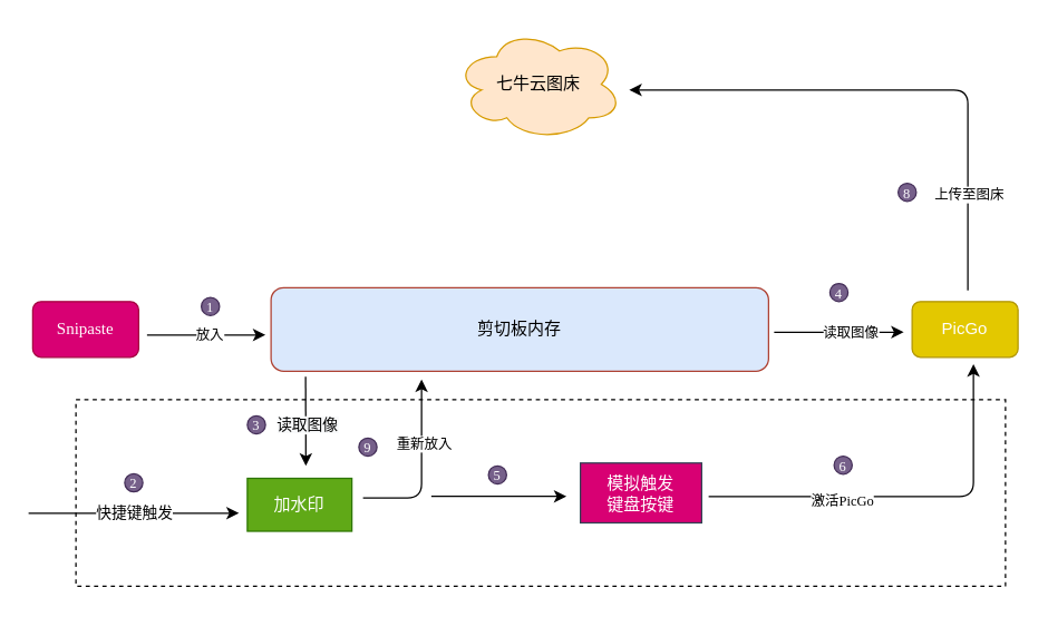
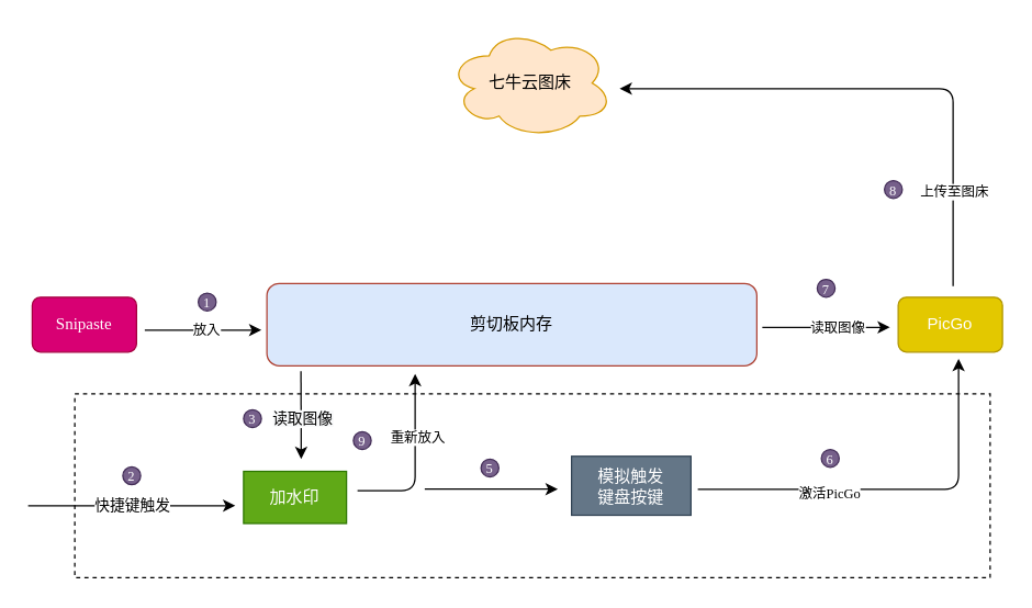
  <mxCell id="0" />
  <mxCell id="1" parent="0" />
  <mxCell id="2" value="" style="rounded=0;whiteSpace=wrap;html=1;fillColor=none;fontFamily=Times New Roman;fontSize=10;dashed=1;" vertex="1" parent="1"><mxGeometry x="54" y="286.5" width="667" height="134" as="geometry" /></mxCell>
  <mxCell id="3" value="Snipaste" style="rounded=1;whiteSpace=wrap;html=1;fontFamily=Comic Sans MS;fillColor=#d80073;strokeColor=#A50040;fontColor=#ffffff;" vertex="1" parent="1"><mxGeometry x="23" y="216" width="76" height="40" as="geometry" /></mxCell>
  <mxCell id="4" value="PicGo" style="rounded=1;whiteSpace=wrap;html=1;fillColor=#e3c800;strokeColor=#B09500;fontColor=#ffffff;" vertex="1" parent="1"><mxGeometry x="654" y="216" width="76" height="40" as="geometry" /></mxCell>
  <mxCell id="5" value="七牛云图床" style="ellipse;shape=cloud;whiteSpace=wrap;html=1;fontFamily=Times New Roman;fillColor=#ffe6cc;strokeColor=#d79b00;" vertex="1" parent="1"><mxGeometry x="326" y="20" width="120" height="80" as="geometry" /></mxCell>
  <mxCell id="6" value="剪切板内存" style="rounded=1;whiteSpace=wrap;html=1;fillColor=#dae8fc;fontFamily=Times New Roman;strokeColor=#ae4132;" vertex="1" parent="1"><mxGeometry x="194" y="206" width="357" height="60" as="geometry" /></mxCell>
  <mxCell id="7" value="&lt;font face=&quot;Comic Sans MS&quot;&gt;加水印&lt;/font&gt;" style="rounded=0;whiteSpace=wrap;html=1;fillColor=#60a917;fontFamily=Times New Roman;strokeColor=#2D7600;fontColor=#ffffff;" vertex="1" parent="1"><mxGeometry x="177" y="343" width="75" height="38" as="geometry" /></mxCell>
  <mxCell id="8" value="" style="endArrow=classic;html=1;fontFamily=Times New Roman;" edge="1" parent="1"><mxGeometry width="50" height="50" relative="1" as="geometry"><mxPoint x="218.8" y="270" as="sourcePoint" /><mxPoint x="219" y="334" as="targetPoint" /></mxGeometry></mxCell>
  <mxCell id="9" value="&lt;span style=&quot;font-size: 11px ; background-color: rgb(248 , 249 , 250)&quot;&gt;读取图像&lt;/span&gt;" style="edgeLabel;html=1;align=center;verticalAlign=middle;resizable=0;points=[];fontSize=10;fontFamily=Times New Roman;" vertex="1" connectable="0" parent="8"><mxGeometry x="-0.125" y="-1" relative="1" as="geometry"><mxPoint x="2.11" y="6" as="offset" /></mxGeometry></mxCell>
  <mxCell id="10" value="" style="endArrow=classic;html=1;fontFamily=Times New Roman;" edge="1" parent="1"><mxGeometry width="50" height="50" relative="1" as="geometry"><mxPoint x="260" y="357" as="sourcePoint" /><mxPoint x="302" y="272" as="targetPoint" /><Array as="points"><mxPoint x="302" y="357" /></Array></mxGeometry></mxCell>
  <mxCell id="11" value="重新放入" style="edgeLabel;html=1;align=center;verticalAlign=middle;resizable=0;points=[];fontSize=10;fontFamily=Times New Roman;" vertex="1" connectable="0" parent="10"><mxGeometry x="0.286" y="-1" relative="1" as="geometry"><mxPoint as="offset" /></mxGeometry></mxCell>
- <mxCell id="12" value="模拟触发&lt;br&gt;键盘按键" style="rounded=0;whiteSpace=wrap;html=1;fillColor=#d80073;fontFamily=Times New Roman;strokeColor=#314354;fontColor=#ffffff;" vertex="1" parent="1"><mxGeometry x="416" y="332" width="87" height="43" as="geometry" /></mxCell>
+ <mxCell id="12" value="模拟触发&lt;br&gt;键盘按键" style="rounded=0;whiteSpace=wrap;html=1;fillColor=#647687;fontFamily=Times New Roman;strokeColor=#314354;fontColor=#ffffff;" vertex="1" parent="1"><mxGeometry x="416" y="332" width="87" height="43" as="geometry" /></mxCell>
  <mxCell id="13" value="" style="endArrow=classic;html=1;fontFamily=Times New Roman;" edge="1" parent="1"><mxGeometry width="50" height="50" relative="1" as="geometry"><mxPoint x="508" y="356" as="sourcePoint" /><mxPoint x="698" y="261" as="targetPoint" /><Array as="points"><mxPoint x="698" y="356" /></Array></mxGeometry></mxCell>
  <mxCell id="14" value="激活PicGo" style="edgeLabel;html=1;align=center;verticalAlign=middle;resizable=0;points=[];fontSize=10;fontFamily=Times New Roman;" vertex="1" connectable="0" parent="13"><mxGeometry x="-0.336" y="-2" relative="1" as="geometry"><mxPoint as="offset" /></mxGeometry></mxCell>
  <mxCell id="15" value="" style="endArrow=classic;html=1;fontFamily=Times New Roman;" edge="1" parent="1"><mxGeometry width="50" height="50" relative="1" as="geometry"><mxPoint x="309" y="355.83" as="sourcePoint" /><mxPoint x="406" y="356" as="targetPoint" /></mxGeometry></mxCell>
  <mxCell id="16" value="1" style="ellipse;whiteSpace=wrap;html=1;aspect=fixed;fillColor=#76608a;fontFamily=Times New Roman;fontSize=10;strokeColor=#432D57;fontColor=#ffffff;" vertex="1" parent="1"><mxGeometry x="144" y="213" width="13" height="13" as="geometry" /></mxCell>
  <mxCell id="17" value="3" style="ellipse;whiteSpace=wrap;html=1;aspect=fixed;fillColor=#76608a;fontFamily=Times New Roman;fontSize=10;strokeColor=#432D57;fontColor=#ffffff;" vertex="1" parent="1"><mxGeometry x="177" y="298" width="13" height="13" as="geometry" /></mxCell>
  <mxCell id="18" value="9" style="ellipse;whiteSpace=wrap;html=1;aspect=fixed;fillColor=#76608a;fontFamily=Times New Roman;fontSize=10;strokeColor=#432D57;fontColor=#ffffff;" vertex="1" parent="1"><mxGeometry x="257" y="314" width="13" height="13" as="geometry" /></mxCell>
  <mxCell id="19" value="5" style="ellipse;whiteSpace=wrap;html=1;aspect=fixed;fillColor=#76608a;fontFamily=Times New Roman;fontSize=10;strokeColor=#432D57;fontColor=#ffffff;" vertex="1" parent="1"><mxGeometry x="350" y="334" width="13" height="13" as="geometry" /></mxCell>
  <mxCell id="20" value="6" style="ellipse;whiteSpace=wrap;html=1;aspect=fixed;fillColor=#76608a;fontFamily=Times New Roman;fontSize=10;strokeColor=#432D57;fontColor=#ffffff;" vertex="1" parent="1"><mxGeometry x="598" y="327" width="13" height="13" as="geometry" /></mxCell>
  <mxCell id="21" value="" style="endArrow=classic;html=1;fontFamily=Times New Roman;" edge="1" parent="1"><mxGeometry width="50" height="50" relative="1" as="geometry"><mxPoint x="105" y="240" as="sourcePoint" /><mxPoint x="190" y="240" as="targetPoint" /></mxGeometry></mxCell>
  <mxCell id="22" value="放入" style="edgeLabel;html=1;align=center;verticalAlign=middle;resizable=0;points=[];fontSize=10;fontFamily=Times New Roman;" vertex="1" connectable="0" parent="21"><mxGeometry x="0.042" y="1" relative="1" as="geometry"><mxPoint as="offset" /></mxGeometry></mxCell>
  <mxCell id="23" value="" style="endArrow=classic;html=1;fontFamily=Times New Roman;" edge="1" parent="1"><mxGeometry width="50" height="50" relative="1" as="geometry"><mxPoint x="694" y="208" as="sourcePoint" /><mxPoint x="451" y="64" as="targetPoint" /><Array as="points"><mxPoint x="694" y="64" /></Array></mxGeometry></mxCell>
  <mxCell id="24" value="上传至图床" style="edgeLabel;html=1;align=center;verticalAlign=middle;resizable=0;points=[];fontSize=10;fontFamily=Times New Roman;" vertex="1" connectable="0" parent="23"><mxGeometry x="-0.639" relative="1" as="geometry"><mxPoint as="offset" /></mxGeometry></mxCell>
  <mxCell id="25" value="" style="endArrow=classic;html=1;fontFamily=Times New Roman;" edge="1" parent="1"><mxGeometry width="50" height="50" relative="1" as="geometry"><mxPoint x="555" y="238" as="sourcePoint" /><mxPoint x="648" y="238" as="targetPoint" /></mxGeometry></mxCell>
  <mxCell id="26" value="读取图像" style="edgeLabel;html=1;align=center;verticalAlign=middle;resizable=0;points=[];fontSize=10;fontFamily=Times New Roman;" vertex="1" connectable="0" parent="25"><mxGeometry x="0.042" y="1" relative="1" as="geometry"><mxPoint x="6.67" as="offset" /></mxGeometry></mxCell>
- <mxCell id="27" value="4" style="ellipse;whiteSpace=wrap;html=1;aspect=fixed;fillColor=#76608a;fontFamily=Times New Roman;fontSize=10;strokeColor=#432D57;fontColor=#ffffff;" vertex="1" parent="1"><mxGeometry x="595" y="203" width="13" height="13" as="geometry" /></mxCell>
+ <mxCell id="27" value="7" style="ellipse;whiteSpace=wrap;html=1;aspect=fixed;fillColor=#76608a;fontFamily=Times New Roman;fontSize=10;strokeColor=#432D57;fontColor=#ffffff;" vertex="1" parent="1"><mxGeometry x="595" y="203" width="13" height="13" as="geometry" /></mxCell>
  <mxCell id="28" value="8" style="ellipse;whiteSpace=wrap;html=1;aspect=fixed;fillColor=#76608a;fontFamily=Times New Roman;fontSize=10;strokeColor=#432D57;fontColor=#ffffff;" vertex="1" parent="1"><mxGeometry x="644" y="131" width="13" height="13" as="geometry" /></mxCell>
  <mxCell id="29" value="2" style="ellipse;whiteSpace=wrap;html=1;aspect=fixed;fillColor=#76608a;fontFamily=Times New Roman;fontSize=10;strokeColor=#432D57;fontColor=#ffffff;" vertex="1" parent="1"><mxGeometry x="89" y="339.71" width="13" height="13" as="geometry" /></mxCell>
  <mxCell id="30" value="快捷键触发" style="endArrow=classic;html=1;fontFamily=Times New Roman;" edge="1" parent="1"><mxGeometry width="50" height="50" relative="1" as="geometry"><mxPoint x="20" y="368" as="sourcePoint" /><mxPoint x="171" y="368" as="targetPoint" /><Array as="points" /></mxGeometry></mxCell>
